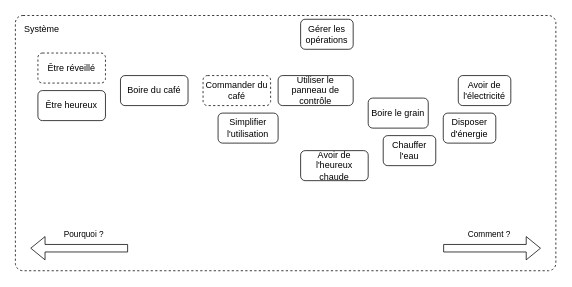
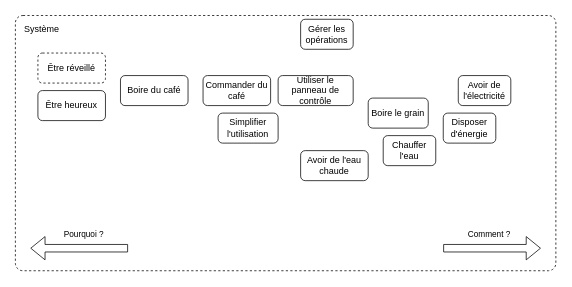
  <mxCell id="0" />
  <mxCell id="1" parent="0" />
  <mxCell id="2" value="Système" style="dashed=1;rounded=1;absoluteArcSize=1;arcSize=20;html=1;verticalAlign=top;align=left;spacingTop=5;spacingLeft=10;whiteSpace=wrap;fillColor=none;connectable=0;" vertex="1" parent="1"><mxGeometry x="20" y="20" width="720" height="340" as="geometry" /></mxCell>
  <mxCell id="3" value="Boire du café" style="rounded=1;whiteSpace=wrap;html=1;" vertex="1" parent="1"><mxGeometry x="160" y="100" width="90" height="40" as="geometry" /></mxCell>
  <mxCell id="4" value="Être réveillé" style="rounded=1;whiteSpace=wrap;html=1;dashed=1;" vertex="1" parent="1"><mxGeometry x="50" y="70" width="90" height="40" as="geometry" /></mxCell>
  <mxCell id="5" value="Être heureux" style="rounded=1;whiteSpace=wrap;html=1;" vertex="1" parent="1"><mxGeometry x="50" y="120" width="90" height="40" as="geometry" /></mxCell>
- <mxCell id="6" value="Commander du café" style="rounded=1;whiteSpace=wrap;html=1;dashed=1;" vertex="1" parent="1"><mxGeometry x="270" y="100" width="90" height="40" as="geometry" /></mxCell>
+ <mxCell id="6" value="Commander du café" style="rounded=1;whiteSpace=wrap;html=1;" vertex="1" parent="1"><mxGeometry x="270" y="100" width="90" height="40" as="geometry" /></mxCell>
  <mxCell id="7" value="Utiliser le panneau de contrôle" style="rounded=1;whiteSpace=wrap;html=1;" vertex="1" parent="1"><mxGeometry x="370" y="100" width="100" height="40" as="geometry" /></mxCell>
  <mxCell id="8" value="Chauffer l'eau" style="rounded=1;whiteSpace=wrap;html=1;" vertex="1" parent="1"><mxGeometry x="510" y="180" width="70" height="40" as="geometry" /></mxCell>
  <mxCell id="9" value="Boire le grain" style="rounded=1;whiteSpace=wrap;html=1;" vertex="1" parent="1"><mxGeometry x="490" y="130" width="80" height="40" as="geometry" /></mxCell>
  <mxCell id="10" value="Gérer les opérations" style="rounded=1;whiteSpace=wrap;html=1;" vertex="1" parent="1"><mxGeometry x="400" y="25" width="70" height="40" as="geometry" /></mxCell>
- <mxCell id="11" value="Avoir de l'heureux chaude" style="rounded=1;whiteSpace=wrap;html=1;" vertex="1" parent="1"><mxGeometry x="400" y="200" width="90" height="40" as="geometry" /></mxCell>
+ <mxCell id="11" value="Avoir de l'eau chaude" style="rounded=1;whiteSpace=wrap;html=1;" vertex="1" parent="1"><mxGeometry x="400" y="200" width="90" height="40" as="geometry" /></mxCell>
  <mxCell id="12" value="Simplifier l'utilisation" style="rounded=1;whiteSpace=wrap;html=1;" vertex="1" parent="1"><mxGeometry x="290" y="150" width="80" height="40" as="geometry" /></mxCell>
  <mxCell id="13" value="Disposer d'énergie" style="rounded=1;whiteSpace=wrap;html=1;" vertex="1" parent="1"><mxGeometry x="590" y="150" width="70" height="40" as="geometry" /></mxCell>
  <mxCell id="14" value="Avoir de l'électricité" style="rounded=1;whiteSpace=wrap;html=1;" vertex="1" parent="1"><mxGeometry x="610" y="100" width="70" height="40" as="geometry" /></mxCell>
  <mxCell id="15" value="" style="shape=flexArrow;endArrow=classic;html=1;rounded=0;" edge="1" parent="1"><mxGeometry width="50" height="50" relative="1" as="geometry"><mxPoint x="590" y="330" as="sourcePoint" /><mxPoint x="720" y="330" as="targetPoint" /></mxGeometry></mxCell>
  <mxCell id="16" value="Comment ?" style="edgeLabel;html=1;align=center;verticalAlign=middle;resizable=0;points=[];" vertex="1" connectable="0" parent="15"><mxGeometry x="0.368" y="-2" relative="1" as="geometry"><mxPoint x="-29" y="-22" as="offset" /></mxGeometry></mxCell>
  <mxCell id="17" value="" style="shape=flexArrow;endArrow=classic;html=1;rounded=0;" edge="1" parent="1"><mxGeometry width="50" height="50" relative="1" as="geometry"><mxPoint x="170" y="330" as="sourcePoint" /><mxPoint x="40" y="330" as="targetPoint" /></mxGeometry></mxCell>
  <mxCell id="18" value="Pourquoi ?" style="edgeLabel;html=1;align=center;verticalAlign=middle;resizable=0;points=[];" vertex="1" connectable="0" parent="17"><mxGeometry x="0.368" y="-2" relative="1" as="geometry"><mxPoint x="29" y="-18" as="offset" /></mxGeometry></mxCell>
